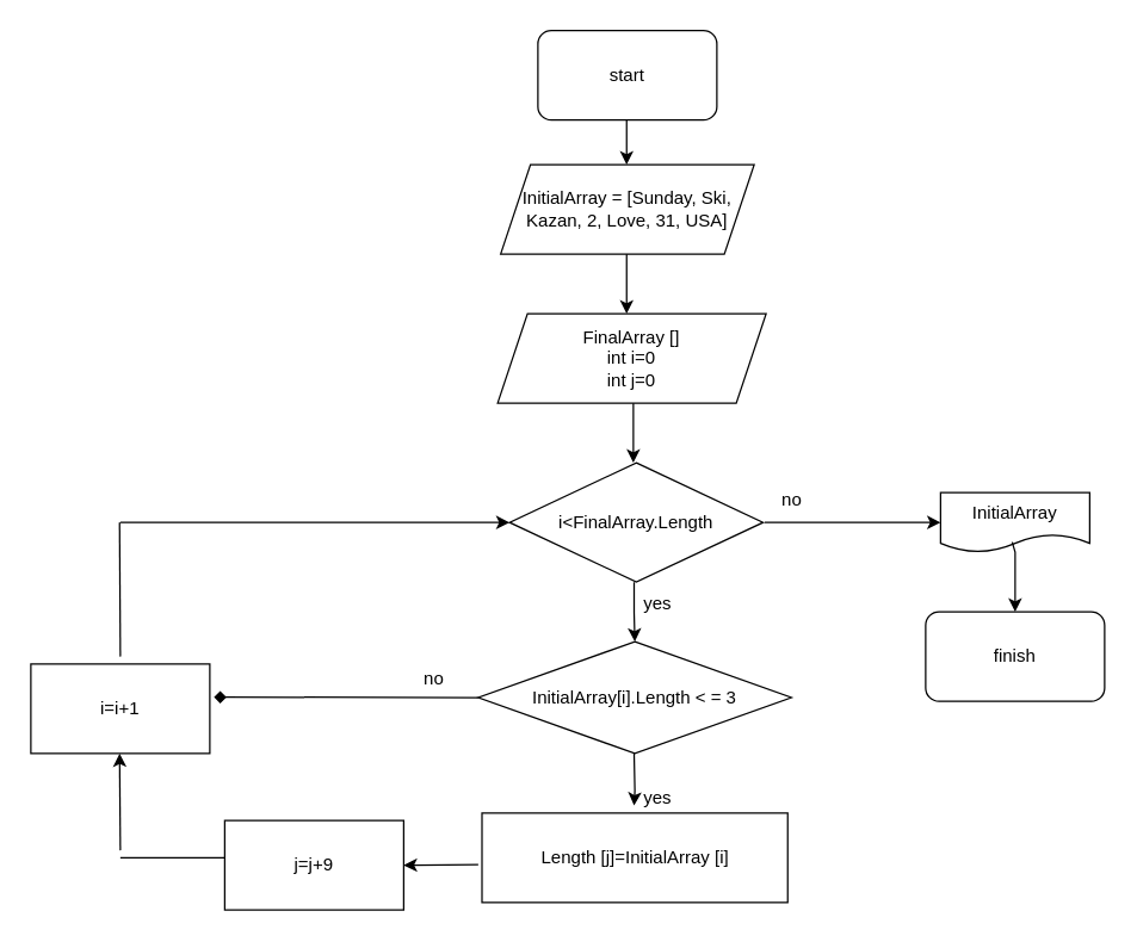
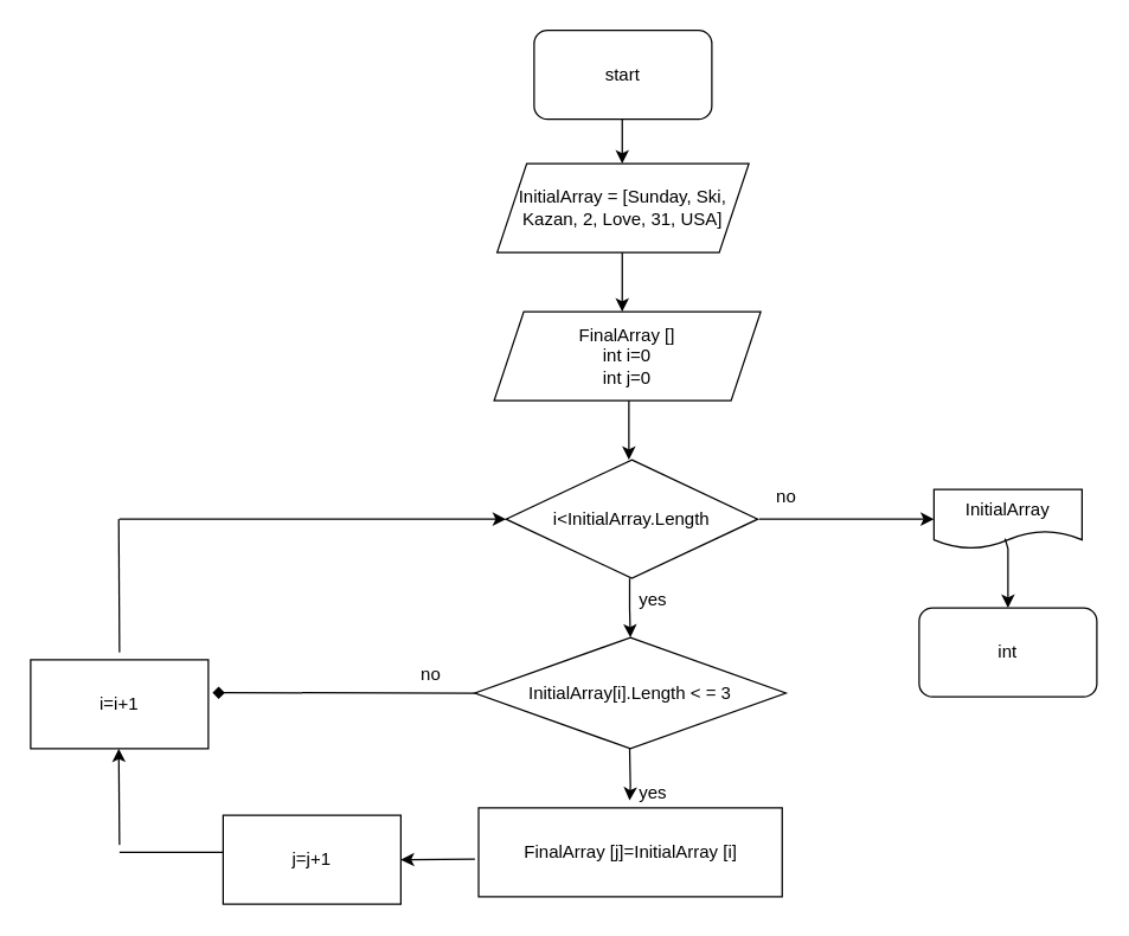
  <mxCell id="0" />
  <mxCell id="1" parent="0" />
  <mxCell id="2" value="" style="endArrow=classic;html=1;rounded=0;exitX=0.5;exitY=1;exitDx=0;exitDy=0;startArrow=none;" edge="1" parent="1" source="4"><mxGeometry width="50" height="50" relative="1" as="geometry"><mxPoint x="395" y="160" as="sourcePoint" /><mxPoint x="420" y="150" as="targetPoint" /></mxGeometry></mxCell>
  <mxCell id="3" style="edgeStyle=orthogonalEdgeStyle;rounded=0;orthogonalLoop=1;jettySize=auto;html=1;exitX=0.5;exitY=1;exitDx=0;exitDy=0;" edge="1" parent="1"><mxGeometry relative="1" as="geometry"><mxPoint x="420" y="80" as="sourcePoint" /><mxPoint x="420" y="80" as="targetPoint" /></mxGeometry></mxCell>
  <mxCell id="4" value="InitialArray = [Sunday, Ski, Kazan, 2, Love, 31, USA]" style="shape=parallelogram;perimeter=parallelogramPerimeter;whiteSpace=wrap;html=1;fixedSize=1;" vertex="1" parent="1"><mxGeometry x="335" y="110" width="170" height="60" as="geometry" /></mxCell>
  <mxCell id="5" value="" style="endArrow=classic;html=1;rounded=0;" edge="1" parent="1"><mxGeometry width="50" height="50" relative="1" as="geometry"><mxPoint x="419.5" y="80" as="sourcePoint" /><mxPoint x="419.5" y="110" as="targetPoint" /></mxGeometry></mxCell>
  <mxCell id="6" value="" style="endArrow=classic;html=1;rounded=0;" edge="1" parent="1"><mxGeometry width="50" height="50" relative="1" as="geometry"><mxPoint x="419.5" y="170" as="sourcePoint" /><mxPoint x="419.5" y="210" as="targetPoint" /></mxGeometry></mxCell>
  <mxCell id="7" value="FinalArray []&lt;br&gt;int i=0&lt;br&gt;int j=0" style="shape=parallelogram;perimeter=parallelogramPerimeter;whiteSpace=wrap;html=1;fixedSize=1;" vertex="1" parent="1"><mxGeometry x="333" y="210" width="180" height="60" as="geometry" /></mxCell>
  <mxCell id="8" value="start" style="rounded=1;whiteSpace=wrap;html=1;" vertex="1" parent="1"><mxGeometry x="360" y="20" width="120" height="60" as="geometry" /></mxCell>
  <mxCell id="9" value="" style="endArrow=classic;html=1;rounded=0;" edge="1" parent="1"><mxGeometry width="50" height="50" relative="1" as="geometry"><mxPoint x="424" y="270" as="sourcePoint" /><mxPoint x="424" y="310" as="targetPoint" /></mxGeometry></mxCell>
- <mxCell id="10" value="i&amp;lt;FinalArray.Length" style="rhombus;whiteSpace=wrap;html=1;" vertex="1" parent="1"><mxGeometry x="341" y="310" width="170" height="80" as="geometry" /></mxCell>
+ <mxCell id="10" value="i&amp;lt;InitialArray.Length" style="rhombus;whiteSpace=wrap;html=1;" vertex="1" parent="1"><mxGeometry x="341" y="310" width="170" height="80" as="geometry" /></mxCell>
  <mxCell id="11" value="" style="endArrow=classic;html=1;rounded=0;entryX=0;entryY=0.5;entryDx=0;entryDy=0;" edge="1" parent="1" target="14"><mxGeometry width="50" height="50" relative="1" as="geometry"><mxPoint x="512" y="350" as="sourcePoint" /><mxPoint x="560" y="350" as="targetPoint" /></mxGeometry></mxCell>
  <mxCell id="12" value="" style="endArrow=classic;html=1;rounded=0;" edge="1" parent="1"><mxGeometry width="50" height="50" relative="1" as="geometry"><mxPoint x="424.5" y="390" as="sourcePoint" /><mxPoint x="425" y="430" as="targetPoint" /><Array as="points"><mxPoint x="424.5" y="410.5" /></Array></mxGeometry></mxCell>
  <mxCell id="13" value="no" style="text;html=1;align=center;verticalAlign=middle;resizable=0;points=[];autosize=1;strokeColor=none;fillColor=none;" vertex="1" parent="1"><mxGeometry x="510" y="320" width="40" height="30" as="geometry" /></mxCell>
  <mxCell id="14" value="InitialArray" style="shape=document;whiteSpace=wrap;html=1;boundedLbl=1;" vertex="1" parent="1"><mxGeometry x="630" y="330" width="100" height="40" as="geometry" /></mxCell>
  <mxCell id="15" value="yes" style="text;html=1;align=center;verticalAlign=middle;resizable=0;points=[];autosize=1;strokeColor=none;fillColor=none;" vertex="1" parent="1"><mxGeometry x="420" y="390" width="40" height="30" as="geometry" /></mxCell>
  <mxCell id="16" value="InitialArray[i].Length &amp;lt; = 3" style="rhombus;whiteSpace=wrap;html=1;" vertex="1" parent="1"><mxGeometry x="320" y="430" width="210" height="75" as="geometry" /></mxCell>
  <mxCell id="17" value="" style="endArrow=classic;html=1;rounded=0;" edge="1" parent="1"><mxGeometry width="50" height="50" relative="1" as="geometry"><mxPoint x="424.5" y="505" as="sourcePoint" /><mxPoint x="424.5" y="540" as="targetPoint" /><Array as="points"><mxPoint x="425" y="530" /></Array></mxGeometry></mxCell>
  <mxCell id="18" value="yes" style="text;html=1;align=center;verticalAlign=middle;resizable=0;points=[];autosize=1;strokeColor=none;fillColor=none;" vertex="1" parent="1"><mxGeometry x="420" y="520" width="40" height="30" as="geometry" /></mxCell>
  <mxCell id="19" value="no" style="text;html=1;align=center;verticalAlign=middle;resizable=0;points=[];autosize=1;strokeColor=none;fillColor=none;" vertex="1" parent="1"><mxGeometry x="270" y="440" width="40" height="30" as="geometry" /></mxCell>
- <mxCell id="20" value="Length [j]=InitialArray [i]" style="rounded=0;whiteSpace=wrap;html=1;" vertex="1" parent="1"><mxGeometry x="322.5" y="545" width="205" height="60" as="geometry" /></mxCell>
+ <mxCell id="20" value="FinalArray [j]=InitialArray [i]" style="rounded=0;whiteSpace=wrap;html=1;" vertex="1" parent="1"><mxGeometry x="322.5" y="545" width="205" height="60" as="geometry" /></mxCell>
  <mxCell id="21" value="" style="endArrow=classic;html=1;rounded=0;entryX=0;entryY=0.5;entryDx=0;entryDy=0;" edge="1" parent="1" target="10"><mxGeometry width="50" height="50" relative="1" as="geometry"><mxPoint x="80" y="350" as="sourcePoint" /><mxPoint x="220" y="349.5" as="targetPoint" /></mxGeometry></mxCell>
- <mxCell id="22" value="j=j+9" style="rounded=0;whiteSpace=wrap;html=1;" vertex="1" parent="1"><mxGeometry x="150" y="550" width="120" height="60" as="geometry" /></mxCell>
+ <mxCell id="22" value="j=j+1" style="rounded=0;whiteSpace=wrap;html=1;" vertex="1" parent="1"><mxGeometry x="150" y="550" width="120" height="60" as="geometry" /></mxCell>
  <mxCell id="23" value="" style="endArrow=none;html=1;rounded=0;" edge="1" parent="1"><mxGeometry width="50" height="50" relative="1" as="geometry"><mxPoint x="80" y="575" as="sourcePoint" /><mxPoint x="150" y="575" as="targetPoint" /></mxGeometry></mxCell>
  <mxCell id="24" value="" style="endArrow=classic;html=1;rounded=0;entryX=1;entryY=0.5;entryDx=0;entryDy=0;" edge="1" parent="1" target="22"><mxGeometry width="50" height="50" relative="1" as="geometry"><mxPoint x="320" y="579.5" as="sourcePoint" /><mxPoint x="282.5" y="579.5" as="targetPoint" /></mxGeometry></mxCell>
  <mxCell id="25" value="i=i+1" style="rounded=0;whiteSpace=wrap;html=1;" vertex="1" parent="1"><mxGeometry x="20" y="445" width="120" height="60" as="geometry" /></mxCell>
  <mxCell id="26" value="" style="endArrow=classic;html=1;rounded=0;" edge="1" parent="1"><mxGeometry width="50" height="50" relative="1" as="geometry"><mxPoint x="80" y="570" as="sourcePoint" /><mxPoint x="79.5" y="505" as="targetPoint" /></mxGeometry></mxCell>
  <mxCell id="27" value="" style="endArrow=none;html=1;rounded=0;" edge="1" parent="1"><mxGeometry width="50" height="50" relative="1" as="geometry"><mxPoint x="80" y="440" as="sourcePoint" /><mxPoint x="79.5" y="350" as="targetPoint" /></mxGeometry></mxCell>
  <mxCell id="28" value="" style="endArrow=diamond;html=1;rounded=0;entryX=1.023;entryY=0.37;entryDx=0;entryDy=0;exitX=0;exitY=0.5;exitDx=0;exitDy=0;entryPerimeter=0;" edge="1" parent="1" source="16" target="25"><mxGeometry width="50" height="50" relative="1" as="geometry"><mxPoint x="272.5" y="510" as="sourcePoint" /><mxPoint x="322.5" y="460" as="targetPoint" /></mxGeometry></mxCell>
  <mxCell id="29" value="" style="endArrow=classic;html=1;rounded=0;exitX=0.48;exitY=0.83;exitDx=0;exitDy=0;exitPerimeter=0;" edge="1" parent="1" source="14"><mxGeometry width="50" height="50" relative="1" as="geometry"><mxPoint x="640" y="470" as="sourcePoint" /><mxPoint x="680" y="410" as="targetPoint" /><Array as="points"><mxPoint x="680" y="370" /></Array></mxGeometry></mxCell>
- <mxCell id="30" value="finish" style="rounded=1;whiteSpace=wrap;html=1;" vertex="1" parent="1"><mxGeometry x="620" y="410" width="120" height="60" as="geometry" /></mxCell>
+ <mxCell id="30" value="int" style="rounded=1;whiteSpace=wrap;html=1;" vertex="1" parent="1"><mxGeometry x="620" y="410" width="120" height="60" as="geometry" /></mxCell>
